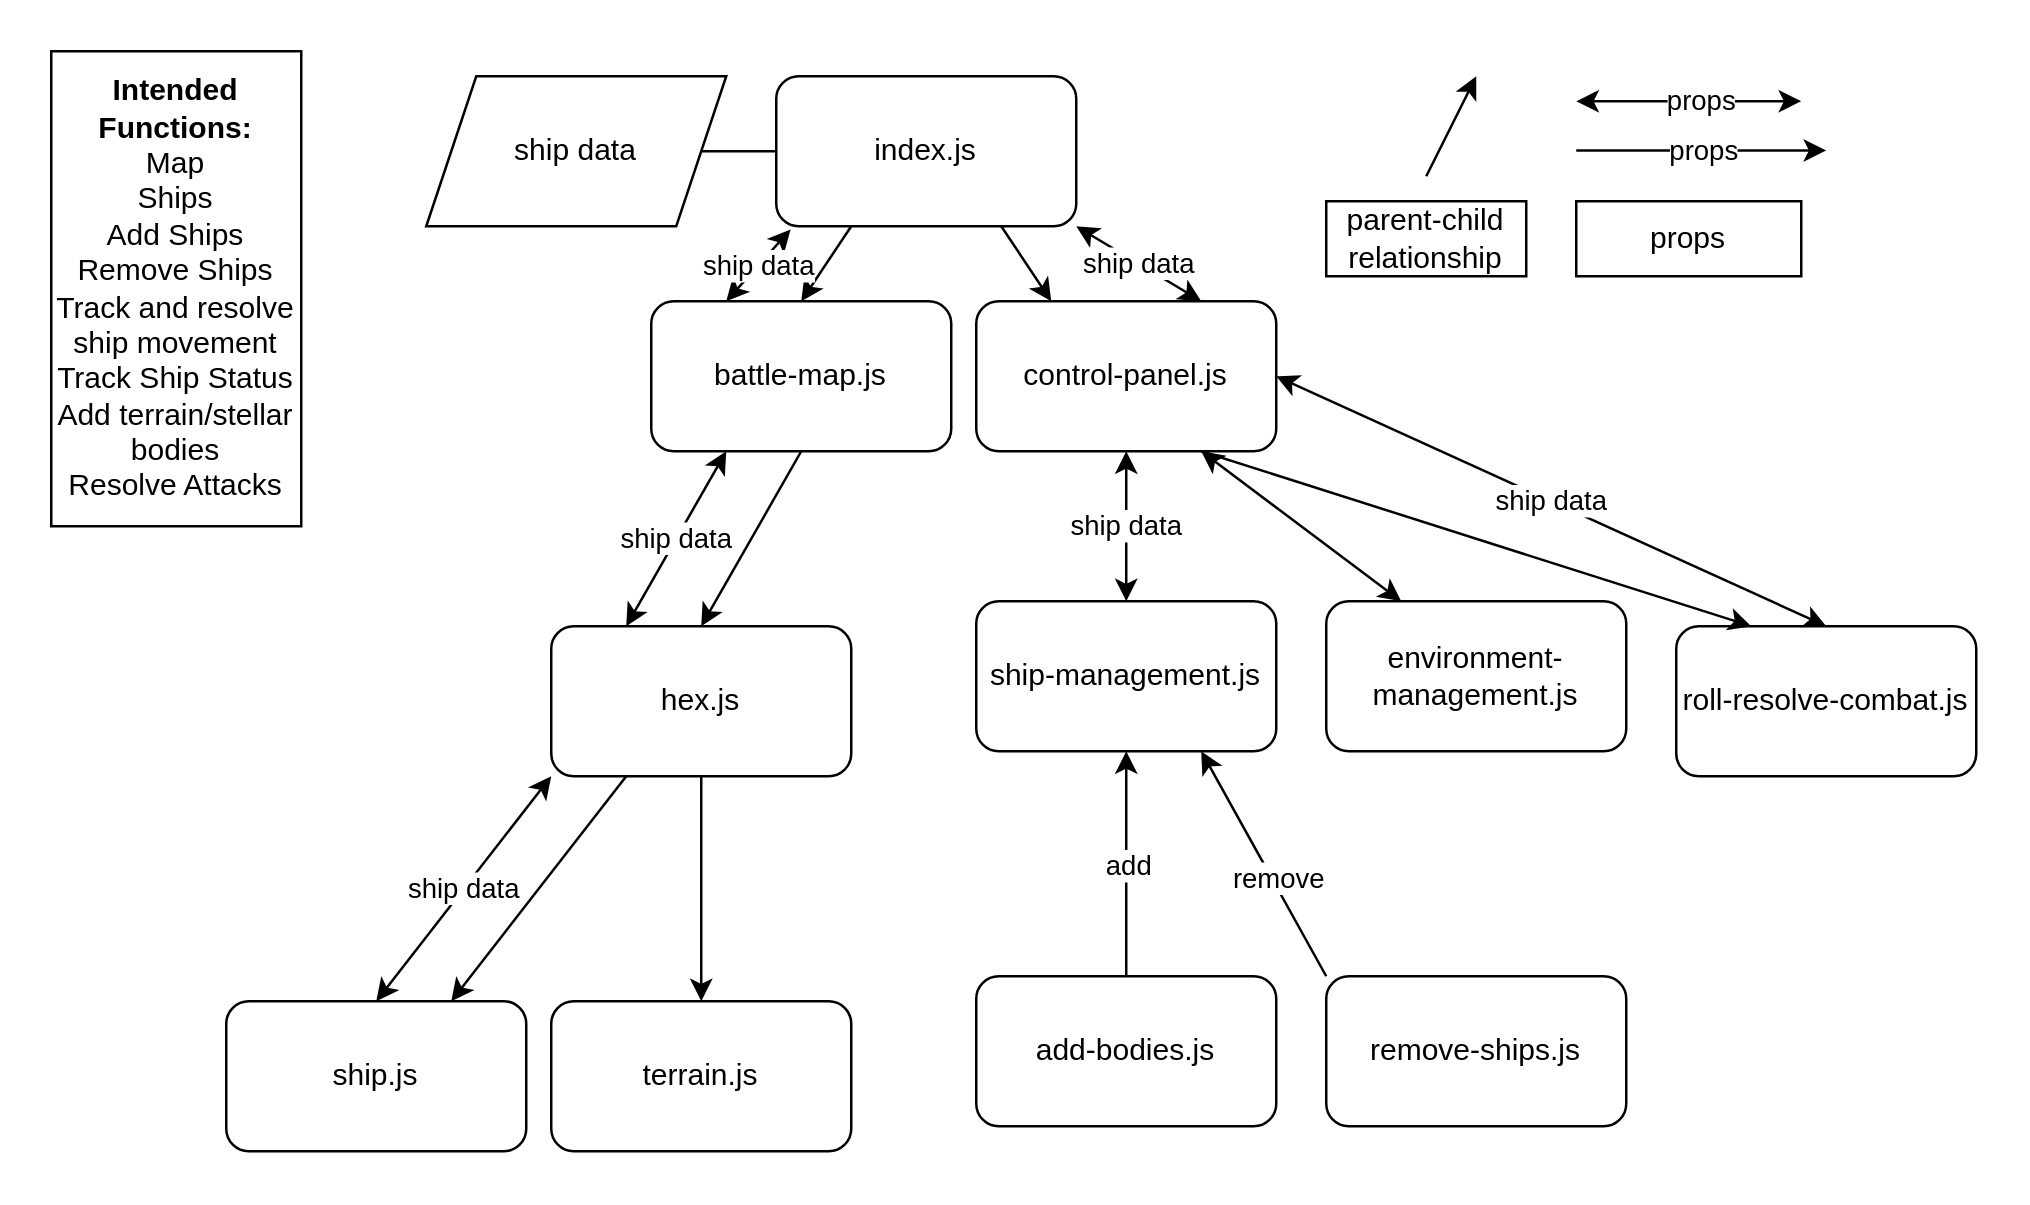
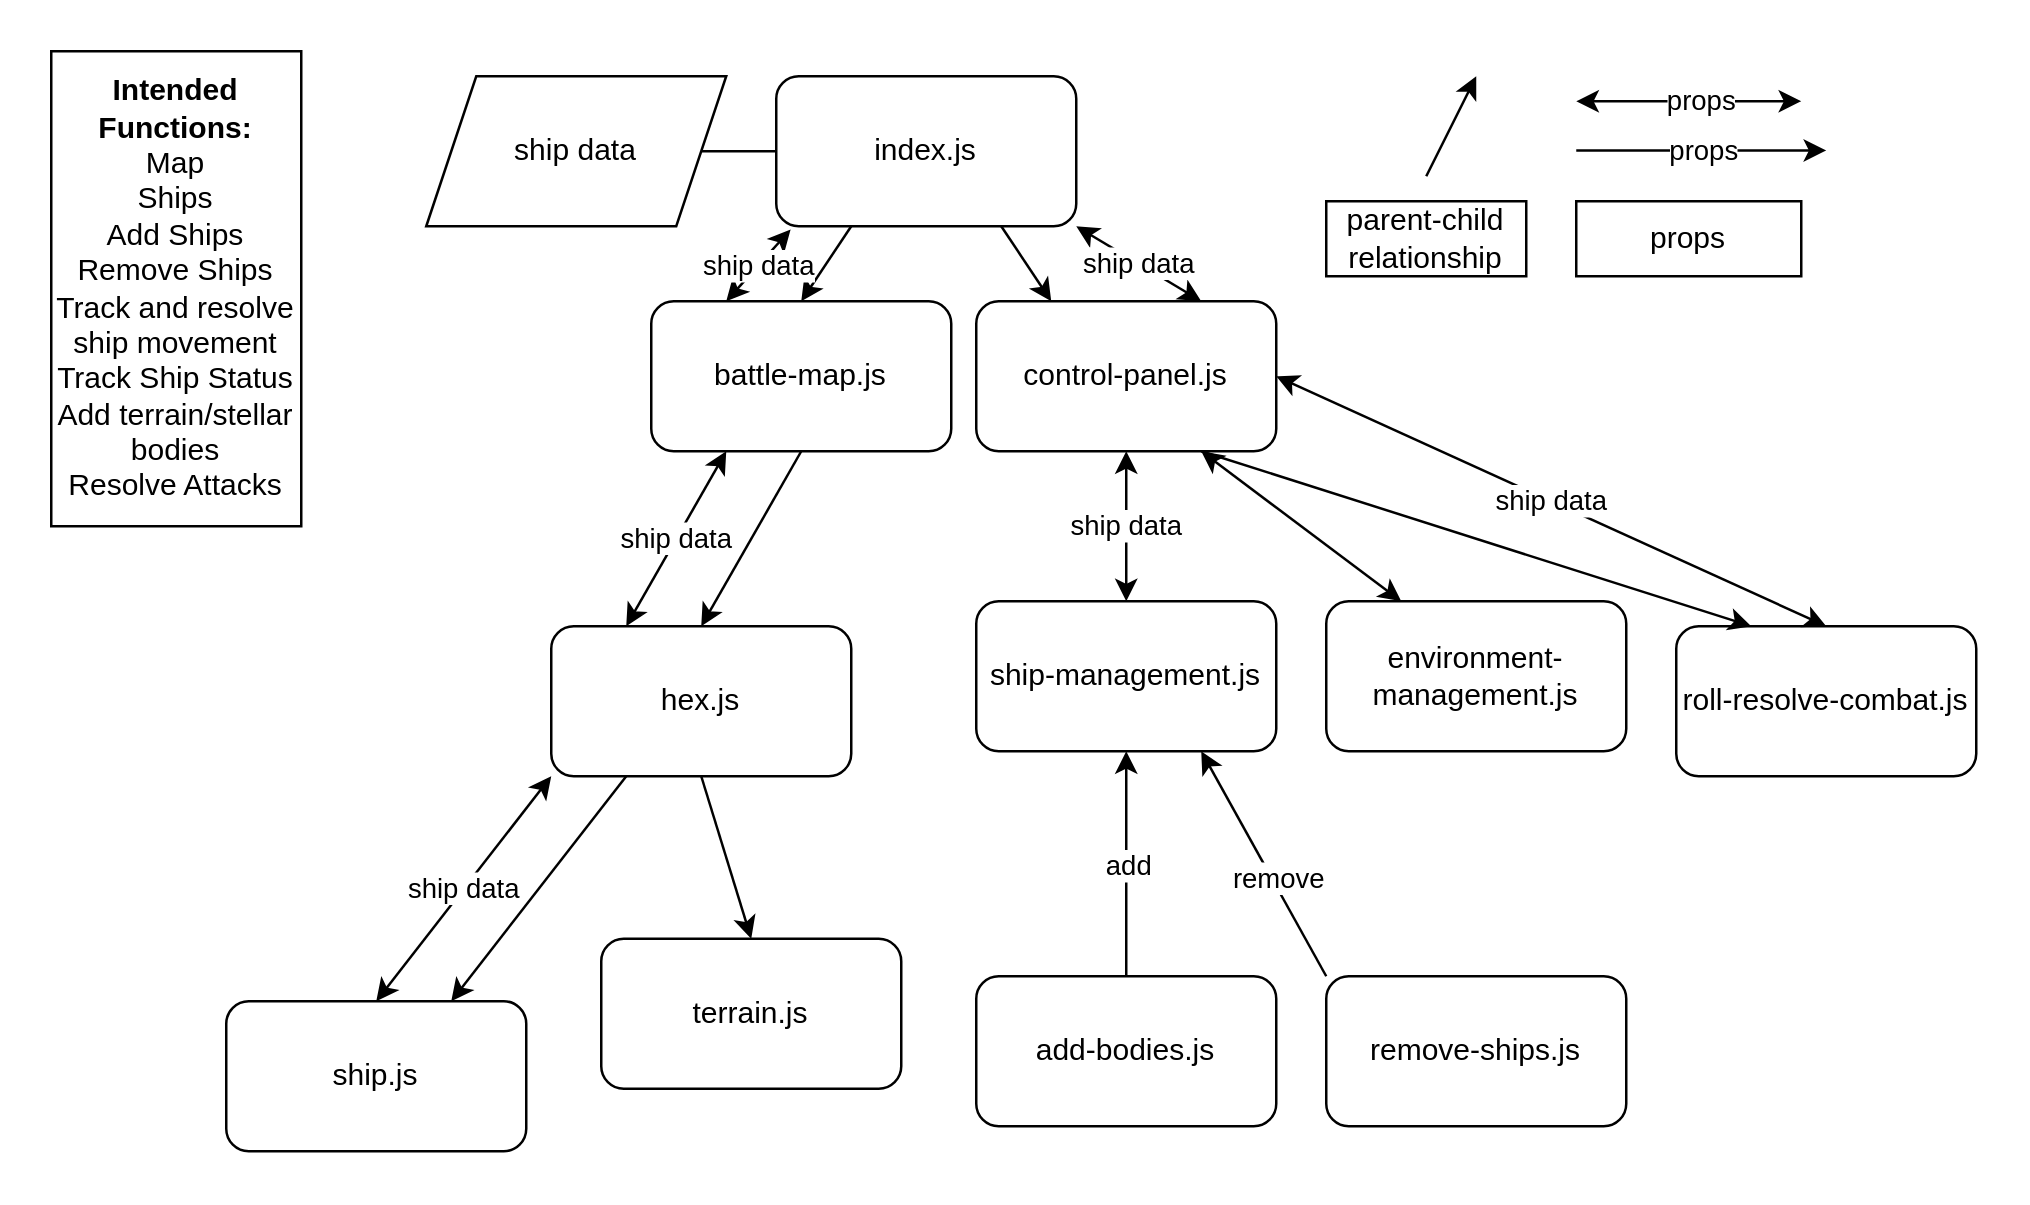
  <mxCell id="0" />
  <mxCell id="1" parent="0" />
  <mxCell id="2" value="&lt;span style=&quot;&quot;&gt;&lt;b&gt;Intended Functions:&lt;/b&gt;&lt;/span&gt;&lt;br style=&quot;&quot;&gt;&lt;span style=&quot;&quot;&gt;Map&lt;/span&gt;&lt;br style=&quot;&quot;&gt;&lt;span style=&quot;&quot;&gt;Ships&lt;/span&gt;&lt;br style=&quot;&quot;&gt;&lt;span style=&quot;&quot;&gt;Add Ships&lt;/span&gt;&lt;br style=&quot;&quot;&gt;&lt;span style=&quot;&quot;&gt;Remove Ships&lt;br&gt;&lt;/span&gt;Track and resolve ship movement&lt;br style=&quot;&quot;&gt;&lt;span style=&quot;&quot;&gt;Track Ship Status&lt;/span&gt;&lt;br style=&quot;&quot;&gt;&lt;span style=&quot;&quot;&gt;Add terrain/stellar bodies&lt;br&gt;Resolve Attacks&lt;br&gt;&lt;/span&gt;" style="rounded=0;whiteSpace=wrap;html=1;" parent="1" vertex="1"><mxGeometry x="20" y="20" width="100" height="190" as="geometry" /></mxCell>
  <mxCell id="3" value="index.js" style="rounded=1;whiteSpace=wrap;html=1;" parent="1" vertex="1"><mxGeometry x="310" y="30" width="120" height="60" as="geometry" /></mxCell>
  <mxCell id="4" value="battle-map.js" style="rounded=1;whiteSpace=wrap;html=1;" parent="1" vertex="1"><mxGeometry x="260" y="120" width="120" height="60" as="geometry" /></mxCell>
  <mxCell id="5" value="control-panel.js" style="rounded=1;whiteSpace=wrap;html=1;" parent="1" vertex="1"><mxGeometry x="390" y="120" width="120" height="60" as="geometry" /></mxCell>
  <mxCell id="6" value="ship.js" style="rounded=1;whiteSpace=wrap;html=1;" parent="1" vertex="1"><mxGeometry x="90" y="400" width="120" height="60" as="geometry" /></mxCell>
- <mxCell id="7" value="terrain.js" style="rounded=1;whiteSpace=wrap;html=1;" parent="1" vertex="1"><mxGeometry x="220" y="400" width="120" height="60" as="geometry" /></mxCell>
+ <mxCell id="7" value="terrain.js" style="rounded=1;whiteSpace=wrap;html=1;" parent="1" vertex="1"><mxGeometry x="240" y="375" width="120" height="60" as="geometry" /></mxCell>
  <mxCell id="8" value="add-bodies.js" style="rounded=1;whiteSpace=wrap;html=1;" parent="1" vertex="1"><mxGeometry x="390" y="390" width="120" height="60" as="geometry" /></mxCell>
  <mxCell id="9" value="roll-resolve-combat.js" style="rounded=1;whiteSpace=wrap;html=1;" parent="1" vertex="1"><mxGeometry x="670" y="250" width="120" height="60" as="geometry" /></mxCell>
  <mxCell id="10" value="remove-ships.js" style="rounded=1;whiteSpace=wrap;html=1;" parent="1" vertex="1"><mxGeometry x="530" y="390" width="120" height="60" as="geometry" /></mxCell>
  <mxCell id="11" value="hex.js" style="rounded=1;whiteSpace=wrap;html=1;" parent="1" vertex="1"><mxGeometry x="220" y="250" width="120" height="60" as="geometry" /></mxCell>
  <mxCell id="12" value="" style="endArrow=classic;html=1;exitX=0.25;exitY=1;exitDx=0;exitDy=0;entryX=0.5;entryY=0;entryDx=0;entryDy=0;" parent="1" source="3" target="4" edge="1"><mxGeometry width="50" height="50" relative="1" as="geometry"><mxPoint x="300" y="310" as="sourcePoint" /><mxPoint x="350" y="260" as="targetPoint" /></mxGeometry></mxCell>
  <mxCell id="13" value="" style="endArrow=classic;html=1;" parent="1" edge="1"><mxGeometry width="50" height="50" relative="1" as="geometry"><mxPoint x="570" y="70" as="sourcePoint" /><mxPoint x="590" y="30" as="targetPoint" /></mxGeometry></mxCell>
  <mxCell id="14" value="" style="endArrow=classic;html=1;exitX=0.5;exitY=1;exitDx=0;exitDy=0;entryX=0.5;entryY=0;entryDx=0;entryDy=0;" parent="1" source="4" target="11" edge="1"><mxGeometry width="50" height="50" relative="1" as="geometry"><mxPoint x="290" y="220" as="sourcePoint" /><mxPoint x="340" y="170" as="targetPoint" /></mxGeometry></mxCell>
  <mxCell id="15" value="" style="endArrow=classic;html=1;entryX=0.5;entryY=0;entryDx=0;entryDy=0;exitX=0.5;exitY=1;exitDx=0;exitDy=0;" parent="1" source="11" target="7" edge="1"><mxGeometry width="50" height="50" relative="1" as="geometry"><mxPoint x="280" y="360" as="sourcePoint" /><mxPoint x="330" y="310" as="targetPoint" /></mxGeometry></mxCell>
  <mxCell id="16" value="" style="endArrow=classic;html=1;entryX=0.75;entryY=0;entryDx=0;entryDy=0;exitX=0.25;exitY=1;exitDx=0;exitDy=0;" parent="1" source="11" target="6" edge="1"><mxGeometry width="50" height="50" relative="1" as="geometry"><mxPoint x="150" y="300" as="sourcePoint" /><mxPoint x="200" y="250" as="targetPoint" /></mxGeometry></mxCell>
  <mxCell id="17" value="" style="endArrow=classic;html=1;exitX=0.75;exitY=1;exitDx=0;exitDy=0;entryX=0.25;entryY=0;entryDx=0;entryDy=0;" parent="1" source="3" target="5" edge="1"><mxGeometry width="50" height="50" relative="1" as="geometry"><mxPoint x="400" y="370" as="sourcePoint" /><mxPoint x="450" y="320" as="targetPoint" /></mxGeometry></mxCell>
  <mxCell id="18" value="" style="endArrow=classic;html=1;exitX=0.75;exitY=1;exitDx=0;exitDy=0;entryX=0.25;entryY=0;entryDx=0;entryDy=0;" parent="1" source="5" target="9" edge="1"><mxGeometry width="50" height="50" relative="1" as="geometry"><mxPoint x="470" y="390" as="sourcePoint" /><mxPoint x="520" y="340" as="targetPoint" /></mxGeometry></mxCell>
  <mxCell id="19" value="parent-child relationship" style="rounded=0;whiteSpace=wrap;html=1;" parent="1" vertex="1"><mxGeometry x="530" y="80" width="80" height="30" as="geometry" /></mxCell>
  <mxCell id="20" value="props" style="rounded=0;whiteSpace=wrap;html=1;" parent="1" vertex="1"><mxGeometry x="630" y="80" width="90" height="30" as="geometry" /></mxCell>
  <mxCell id="21" value="" style="endArrow=classic;html=1;" parent="1" edge="1"><mxGeometry relative="1" as="geometry"><mxPoint x="630" y="59.7" as="sourcePoint" /><mxPoint x="730" y="59.7" as="targetPoint" /></mxGeometry></mxCell>
  <mxCell id="22" value="props" style="edgeLabel;resizable=0;html=1;align=center;verticalAlign=middle;" parent="21" connectable="0" vertex="1"><mxGeometry relative="1" as="geometry" /></mxCell>
  <mxCell id="23" value="ship data" style="shape=parallelogram;perimeter=parallelogramPerimeter;whiteSpace=wrap;html=1;fixedSize=1;" parent="1" vertex="1"><mxGeometry x="170" y="30" width="120" height="60" as="geometry" /></mxCell>
  <mxCell id="24" value="" style="endArrow=none;html=1;exitX=1;exitY=0.5;exitDx=0;exitDy=0;entryX=0;entryY=0.5;entryDx=0;entryDy=0;" parent="1" source="23" target="3" edge="1"><mxGeometry width="50" height="50" relative="1" as="geometry"><mxPoint x="440" y="220" as="sourcePoint" /><mxPoint x="490" y="170" as="targetPoint" /></mxGeometry></mxCell>
  <mxCell id="25" value="ship data" style="endArrow=classic;startArrow=classic;html=1;exitX=0.25;exitY=0;exitDx=0;exitDy=0;entryX=0.048;entryY=1.021;entryDx=0;entryDy=0;entryPerimeter=0;" parent="1" source="4" target="3" edge="1"><mxGeometry width="50" height="50" relative="1" as="geometry"><mxPoint x="470" y="420" as="sourcePoint" /><mxPoint x="520" y="370" as="targetPoint" /></mxGeometry></mxCell>
  <mxCell id="26" value="ship data" style="endArrow=classic;startArrow=classic;html=1;exitX=0.5;exitY=0;exitDx=0;exitDy=0;entryX=0;entryY=1;entryDx=0;entryDy=0;" parent="1" source="6" target="11" edge="1"><mxGeometry width="50" height="50" relative="1" as="geometry"><mxPoint x="370" y="420" as="sourcePoint" /><mxPoint x="420" y="370" as="targetPoint" /></mxGeometry></mxCell>
  <mxCell id="27" value="ship data" style="endArrow=classic;startArrow=classic;html=1;exitX=0.25;exitY=0;exitDx=0;exitDy=0;entryX=0.25;entryY=1;entryDx=0;entryDy=0;" parent="1" source="11" target="4" edge="1"><mxGeometry width="50" height="50" relative="1" as="geometry"><mxPoint x="425" y="430" as="sourcePoint" /><mxPoint x="475" y="380" as="targetPoint" /></mxGeometry></mxCell>
  <mxCell id="28" value="ship data" style="endArrow=classic;startArrow=classic;html=1;exitX=0.5;exitY=0;exitDx=0;exitDy=0;entryX=1;entryY=0.5;entryDx=0;entryDy=0;" parent="1" source="9" target="5" edge="1"><mxGeometry width="50" height="50" relative="1" as="geometry"><mxPoint x="450" y="400" as="sourcePoint" /><mxPoint x="500" y="350" as="targetPoint" /></mxGeometry></mxCell>
  <mxCell id="29" value="ship data" style="endArrow=classic;startArrow=classic;html=1;exitX=0.75;exitY=0;exitDx=0;exitDy=0;entryX=1;entryY=1;entryDx=0;entryDy=0;" parent="1" source="5" target="3" edge="1"><mxGeometry width="50" height="50" relative="1" as="geometry"><mxPoint x="470" y="90" as="sourcePoint" /><mxPoint x="520" y="40" as="targetPoint" /></mxGeometry></mxCell>
  <mxCell id="30" value="props" style="endArrow=classic;startArrow=classic;html=1;" parent="1" edge="1"><mxGeometry x="0.111" width="50" height="50" relative="1" as="geometry"><mxPoint x="630" y="40" as="sourcePoint" /><mxPoint x="720" y="40" as="targetPoint" /><mxPoint as="offset" /></mxGeometry></mxCell>
  <mxCell id="31" value="" style="endArrow=classic;html=1;exitX=0.5;exitY=0;exitDx=0;exitDy=0;entryX=0.5;entryY=1;entryDx=0;entryDy=0;" parent="1" source="8" target="35" edge="1"><mxGeometry relative="1" as="geometry"><mxPoint x="420" y="499.7" as="sourcePoint" /><mxPoint x="450" y="340" as="targetPoint" /></mxGeometry></mxCell>
  <mxCell id="32" value="add" style="edgeLabel;resizable=0;html=1;align=center;verticalAlign=middle;" parent="31" connectable="0" vertex="1"><mxGeometry relative="1" as="geometry" /></mxCell>
  <mxCell id="33" value="" style="endArrow=classic;html=1;exitX=0;exitY=0;exitDx=0;exitDy=0;entryX=0.75;entryY=1;entryDx=0;entryDy=0;" parent="1" source="10" edge="1" target="35"><mxGeometry relative="1" as="geometry"><mxPoint x="610" y="289.7" as="sourcePoint" /><mxPoint x="480" y="330" as="targetPoint" /><Array as="points" /></mxGeometry></mxCell>
  <mxCell id="34" value="remove" style="edgeLabel;resizable=0;html=1;align=center;verticalAlign=middle;" parent="33" connectable="0" vertex="1"><mxGeometry relative="1" as="geometry"><mxPoint x="5" y="5" as="offset" /></mxGeometry></mxCell>
  <mxCell id="35" value="ship-management.js" style="rounded=1;whiteSpace=wrap;html=1;" vertex="1" parent="1"><mxGeometry x="390" y="240" width="120" height="60" as="geometry" /></mxCell>
  <mxCell id="36" value="ship data" style="endArrow=classic;startArrow=classic;html=1;exitX=0.5;exitY=0;exitDx=0;exitDy=0;entryX=0.5;entryY=1;entryDx=0;entryDy=0;" edge="1" parent="1" source="35" target="5"><mxGeometry width="50" height="50" relative="1" as="geometry"><mxPoint x="660" y="300" as="sourcePoint" /><mxPoint x="440" y="200" as="targetPoint" /></mxGeometry></mxCell>
  <mxCell id="37" value="environment-management.js" style="rounded=1;whiteSpace=wrap;html=1;" vertex="1" parent="1"><mxGeometry x="530" y="240" width="120" height="60" as="geometry" /></mxCell>
  <mxCell id="38" value="" style="endArrow=classic;startArrow=classic;html=1;entryX=0.75;entryY=1;entryDx=0;entryDy=0;exitX=0.25;exitY=0;exitDx=0;exitDy=0;" edge="1" parent="1" source="37" target="5"><mxGeometry width="50" height="50" relative="1" as="geometry"><mxPoint x="480" y="390" as="sourcePoint" /><mxPoint x="530" y="340" as="targetPoint" /></mxGeometry></mxCell>
